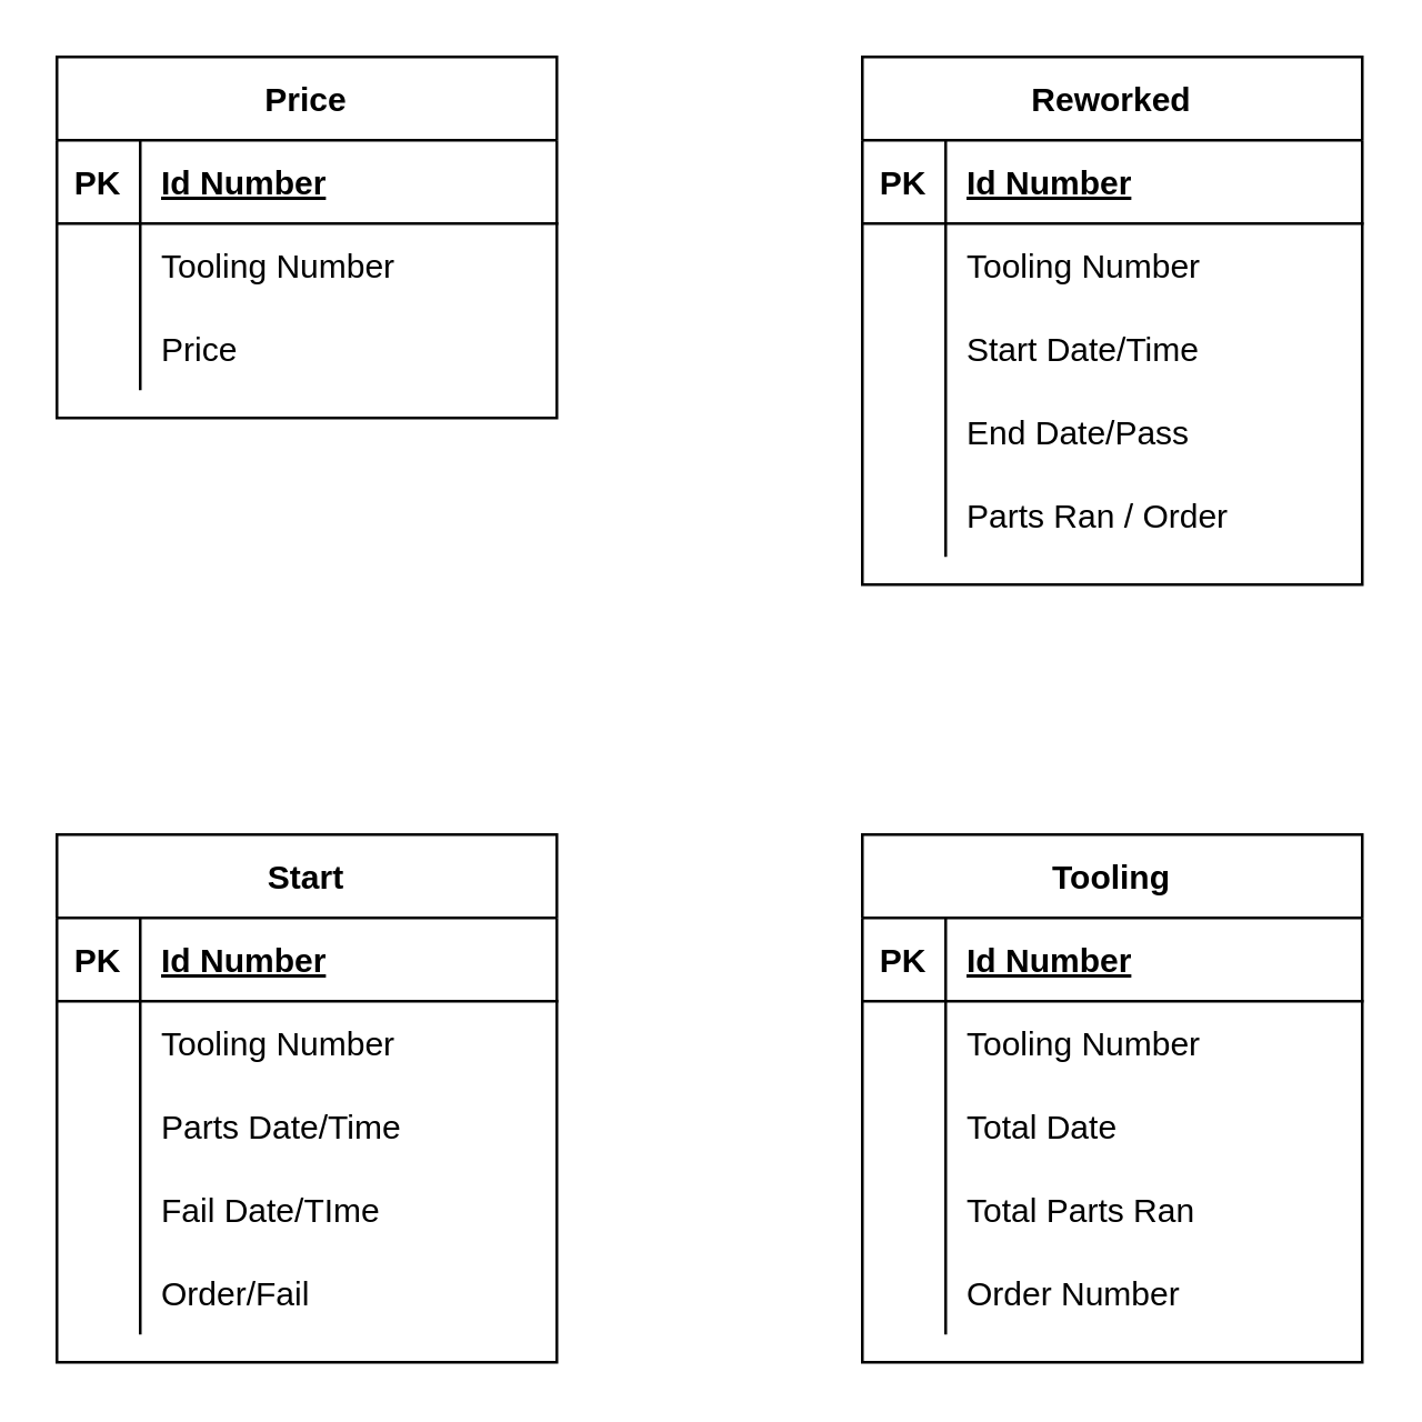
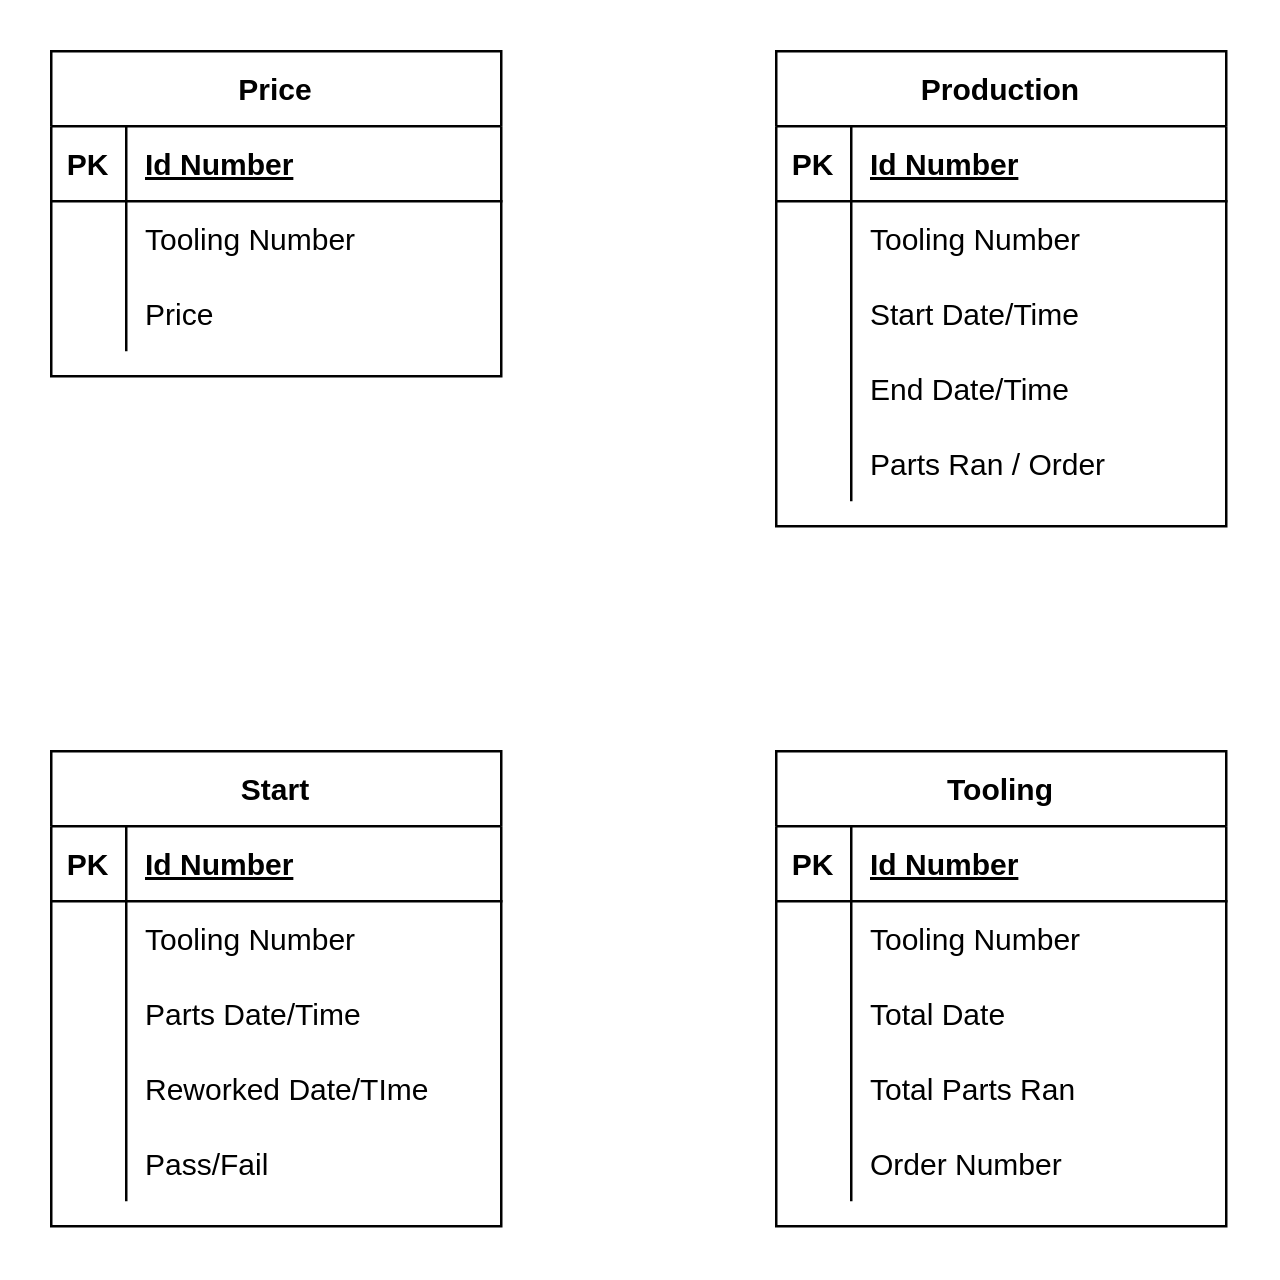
  <mxCell id="0" />
  <mxCell id="1" parent="0" />
  <mxCell id="2" value="Start" style="shape=table;startSize=30;container=1;collapsible=1;childLayout=tableLayout;fixedRows=1;rowLines=0;fontStyle=1;align=center;resizeLast=1;" parent="1" vertex="1"><mxGeometry x="20" y="300" width="180" height="190" as="geometry" /></mxCell>
  <mxCell id="3" value="" style="shape=tableRow;horizontal=0;startSize=0;swimlaneHead=0;swimlaneBody=0;fillColor=none;collapsible=0;dropTarget=0;points=[[0,0.5],[1,0.5]];portConstraint=eastwest;top=0;left=0;right=0;bottom=1;" parent="2" vertex="1"><mxGeometry y="30" width="180" height="30" as="geometry" /></mxCell>
  <mxCell id="4" value="PK" style="shape=partialRectangle;connectable=0;fillColor=none;top=0;left=0;bottom=0;right=0;fontStyle=1;overflow=hidden;" parent="3" vertex="1"><mxGeometry width="30" height="30" as="geometry"><mxRectangle width="30" height="30" as="alternateBounds" /></mxGeometry></mxCell>
  <mxCell id="5" value="Id Number" style="shape=partialRectangle;connectable=0;fillColor=none;top=0;left=0;bottom=0;right=0;align=left;spacingLeft=6;fontStyle=5;overflow=hidden;" parent="3" vertex="1"><mxGeometry x="30" width="150" height="30" as="geometry"><mxRectangle width="150" height="30" as="alternateBounds" /></mxGeometry></mxCell>
  <mxCell id="6" value="" style="shape=tableRow;horizontal=0;startSize=0;swimlaneHead=0;swimlaneBody=0;fillColor=none;collapsible=0;dropTarget=0;points=[[0,0.5],[1,0.5]];portConstraint=eastwest;top=0;left=0;right=0;bottom=0;" parent="2" vertex="1"><mxGeometry y="60" width="180" height="30" as="geometry" /></mxCell>
  <mxCell id="7" value="" style="shape=partialRectangle;connectable=0;fillColor=none;top=0;left=0;bottom=0;right=0;editable=1;overflow=hidden;" parent="6" vertex="1"><mxGeometry width="30" height="30" as="geometry"><mxRectangle width="30" height="30" as="alternateBounds" /></mxGeometry></mxCell>
  <mxCell id="8" value="Tooling Number" style="shape=partialRectangle;connectable=0;fillColor=none;top=0;left=0;bottom=0;right=0;align=left;spacingLeft=6;overflow=hidden;" parent="6" vertex="1"><mxGeometry x="30" width="150" height="30" as="geometry"><mxRectangle width="150" height="30" as="alternateBounds" /></mxGeometry></mxCell>
  <mxCell id="9" value="" style="shape=tableRow;horizontal=0;startSize=0;swimlaneHead=0;swimlaneBody=0;fillColor=none;collapsible=0;dropTarget=0;points=[[0,0.5],[1,0.5]];portConstraint=eastwest;top=0;left=0;right=0;bottom=0;" parent="2" vertex="1"><mxGeometry y="90" width="180" height="30" as="geometry" /></mxCell>
  <mxCell id="10" value="" style="shape=partialRectangle;connectable=0;fillColor=none;top=0;left=0;bottom=0;right=0;editable=1;overflow=hidden;" parent="9" vertex="1"><mxGeometry width="30" height="30" as="geometry"><mxRectangle width="30" height="30" as="alternateBounds" /></mxGeometry></mxCell>
  <mxCell id="11" value="Parts Date/Time" style="shape=partialRectangle;connectable=0;fillColor=none;top=0;left=0;bottom=0;right=0;align=left;spacingLeft=6;overflow=hidden;" parent="9" vertex="1"><mxGeometry x="30" width="150" height="30" as="geometry"><mxRectangle width="150" height="30" as="alternateBounds" /></mxGeometry></mxCell>
  <mxCell id="12" value="" style="shape=tableRow;horizontal=0;startSize=0;swimlaneHead=0;swimlaneBody=0;fillColor=none;collapsible=0;dropTarget=0;points=[[0,0.5],[1,0.5]];portConstraint=eastwest;top=0;left=0;right=0;bottom=0;" parent="2" vertex="1"><mxGeometry y="120" width="180" height="30" as="geometry" /></mxCell>
  <mxCell id="13" value="" style="shape=partialRectangle;connectable=0;fillColor=none;top=0;left=0;bottom=0;right=0;editable=1;overflow=hidden;" parent="12" vertex="1"><mxGeometry width="30" height="30" as="geometry"><mxRectangle width="30" height="30" as="alternateBounds" /></mxGeometry></mxCell>
- <mxCell id="14" value="Fail Date/TIme" style="shape=partialRectangle;connectable=0;fillColor=none;top=0;left=0;bottom=0;right=0;align=left;spacingLeft=6;overflow=hidden;" parent="12" vertex="1"><mxGeometry x="30" width="150" height="30" as="geometry"><mxRectangle width="150" height="30" as="alternateBounds" /></mxGeometry></mxCell>
+ <mxCell id="14" value="Reworked Date/TIme" style="shape=partialRectangle;connectable=0;fillColor=none;top=0;left=0;bottom=0;right=0;align=left;spacingLeft=6;overflow=hidden;" parent="12" vertex="1"><mxGeometry x="30" width="150" height="30" as="geometry"><mxRectangle width="150" height="30" as="alternateBounds" /></mxGeometry></mxCell>
  <mxCell id="15" value="" style="shape=tableRow;horizontal=0;startSize=0;swimlaneHead=0;swimlaneBody=0;fillColor=none;collapsible=0;dropTarget=0;points=[[0,0.5],[1,0.5]];portConstraint=eastwest;top=0;left=0;right=0;bottom=0;" vertex="1" parent="2"><mxGeometry y="150" width="180" height="30" as="geometry" /></mxCell>
  <mxCell id="16" value="" style="shape=partialRectangle;connectable=0;fillColor=none;top=0;left=0;bottom=0;right=0;editable=1;overflow=hidden;" vertex="1" parent="15"><mxGeometry width="30" height="30" as="geometry"><mxRectangle width="30" height="30" as="alternateBounds" /></mxGeometry></mxCell>
- <mxCell id="17" value="Order/Fail" style="shape=partialRectangle;connectable=0;fillColor=none;top=0;left=0;bottom=0;right=0;align=left;spacingLeft=6;overflow=hidden;" vertex="1" parent="15"><mxGeometry x="30" width="150" height="30" as="geometry"><mxRectangle width="150" height="30" as="alternateBounds" /></mxGeometry></mxCell>
- <mxCell id="18" value="Reworked" style="shape=table;startSize=30;container=1;collapsible=1;childLayout=tableLayout;fixedRows=1;rowLines=0;fontStyle=1;align=center;resizeLast=1;" parent="1" vertex="1"><mxGeometry x="310" y="20" width="180" height="190" as="geometry" /></mxCell>
+ <mxCell id="17" value="Pass/Fail" style="shape=partialRectangle;connectable=0;fillColor=none;top=0;left=0;bottom=0;right=0;align=left;spacingLeft=6;overflow=hidden;" vertex="1" parent="15"><mxGeometry x="30" width="150" height="30" as="geometry"><mxRectangle width="150" height="30" as="alternateBounds" /></mxGeometry></mxCell>
+ <mxCell id="18" value="Production" style="shape=table;startSize=30;container=1;collapsible=1;childLayout=tableLayout;fixedRows=1;rowLines=0;fontStyle=1;align=center;resizeLast=1;" parent="1" vertex="1"><mxGeometry x="310" y="20" width="180" height="190" as="geometry" /></mxCell>
  <mxCell id="19" value="" style="shape=tableRow;horizontal=0;startSize=0;swimlaneHead=0;swimlaneBody=0;fillColor=none;collapsible=0;dropTarget=0;points=[[0,0.5],[1,0.5]];portConstraint=eastwest;top=0;left=0;right=0;bottom=1;" parent="18" vertex="1"><mxGeometry y="30" width="180" height="30" as="geometry" /></mxCell>
  <mxCell id="20" value="PK" style="shape=partialRectangle;connectable=0;fillColor=none;top=0;left=0;bottom=0;right=0;fontStyle=1;overflow=hidden;" parent="19" vertex="1"><mxGeometry width="30" height="30" as="geometry"><mxRectangle width="30" height="30" as="alternateBounds" /></mxGeometry></mxCell>
  <mxCell id="21" value="Id Number" style="shape=partialRectangle;connectable=0;fillColor=none;top=0;left=0;bottom=0;right=0;align=left;spacingLeft=6;fontStyle=5;overflow=hidden;" parent="19" vertex="1"><mxGeometry x="30" width="150" height="30" as="geometry"><mxRectangle width="150" height="30" as="alternateBounds" /></mxGeometry></mxCell>
  <mxCell id="22" value="" style="shape=tableRow;horizontal=0;startSize=0;swimlaneHead=0;swimlaneBody=0;fillColor=none;collapsible=0;dropTarget=0;points=[[0,0.5],[1,0.5]];portConstraint=eastwest;top=0;left=0;right=0;bottom=0;" parent="18" vertex="1"><mxGeometry y="60" width="180" height="30" as="geometry" /></mxCell>
  <mxCell id="23" value="" style="shape=partialRectangle;connectable=0;fillColor=none;top=0;left=0;bottom=0;right=0;editable=1;overflow=hidden;" parent="22" vertex="1"><mxGeometry width="30" height="30" as="geometry"><mxRectangle width="30" height="30" as="alternateBounds" /></mxGeometry></mxCell>
  <mxCell id="24" value="Tooling Number" style="shape=partialRectangle;connectable=0;fillColor=none;top=0;left=0;bottom=0;right=0;align=left;spacingLeft=6;overflow=hidden;" parent="22" vertex="1"><mxGeometry x="30" width="150" height="30" as="geometry"><mxRectangle width="150" height="30" as="alternateBounds" /></mxGeometry></mxCell>
  <mxCell id="25" value="" style="shape=tableRow;horizontal=0;startSize=0;swimlaneHead=0;swimlaneBody=0;fillColor=none;collapsible=0;dropTarget=0;points=[[0,0.5],[1,0.5]];portConstraint=eastwest;top=0;left=0;right=0;bottom=0;" parent="18" vertex="1"><mxGeometry y="90" width="180" height="30" as="geometry" /></mxCell>
  <mxCell id="26" value="" style="shape=partialRectangle;connectable=0;fillColor=none;top=0;left=0;bottom=0;right=0;editable=1;overflow=hidden;" parent="25" vertex="1"><mxGeometry width="30" height="30" as="geometry"><mxRectangle width="30" height="30" as="alternateBounds" /></mxGeometry></mxCell>
  <mxCell id="27" value="Start Date/Time" style="shape=partialRectangle;connectable=0;fillColor=none;top=0;left=0;bottom=0;right=0;align=left;spacingLeft=6;overflow=hidden;" parent="25" vertex="1"><mxGeometry x="30" width="150" height="30" as="geometry"><mxRectangle width="150" height="30" as="alternateBounds" /></mxGeometry></mxCell>
  <mxCell id="28" value="" style="shape=tableRow;horizontal=0;startSize=0;swimlaneHead=0;swimlaneBody=0;fillColor=none;collapsible=0;dropTarget=0;points=[[0,0.5],[1,0.5]];portConstraint=eastwest;top=0;left=0;right=0;bottom=0;" parent="18" vertex="1"><mxGeometry y="120" width="180" height="30" as="geometry" /></mxCell>
  <mxCell id="29" value="" style="shape=partialRectangle;connectable=0;fillColor=none;top=0;left=0;bottom=0;right=0;editable=1;overflow=hidden;" parent="28" vertex="1"><mxGeometry width="30" height="30" as="geometry"><mxRectangle width="30" height="30" as="alternateBounds" /></mxGeometry></mxCell>
- <mxCell id="30" value="End Date/Pass" style="shape=partialRectangle;connectable=0;fillColor=none;top=0;left=0;bottom=0;right=0;align=left;spacingLeft=6;overflow=hidden;" parent="28" vertex="1"><mxGeometry x="30" width="150" height="30" as="geometry"><mxRectangle width="150" height="30" as="alternateBounds" /></mxGeometry></mxCell>
+ <mxCell id="30" value="End Date/Time" style="shape=partialRectangle;connectable=0;fillColor=none;top=0;left=0;bottom=0;right=0;align=left;spacingLeft=6;overflow=hidden;" parent="28" vertex="1"><mxGeometry x="30" width="150" height="30" as="geometry"><mxRectangle width="150" height="30" as="alternateBounds" /></mxGeometry></mxCell>
  <mxCell id="31" value="" style="shape=tableRow;horizontal=0;startSize=0;swimlaneHead=0;swimlaneBody=0;fillColor=none;collapsible=0;dropTarget=0;points=[[0,0.5],[1,0.5]];portConstraint=eastwest;top=0;left=0;right=0;bottom=0;" parent="18" vertex="1"><mxGeometry y="150" width="180" height="30" as="geometry" /></mxCell>
  <mxCell id="32" value="" style="shape=partialRectangle;connectable=0;fillColor=none;top=0;left=0;bottom=0;right=0;editable=1;overflow=hidden;" parent="31" vertex="1"><mxGeometry width="30" height="30" as="geometry"><mxRectangle width="30" height="30" as="alternateBounds" /></mxGeometry></mxCell>
  <mxCell id="33" value="Parts Ran / Order" style="shape=partialRectangle;connectable=0;fillColor=none;top=0;left=0;bottom=0;right=0;align=left;spacingLeft=6;overflow=hidden;" parent="31" vertex="1"><mxGeometry x="30" width="150" height="30" as="geometry"><mxRectangle width="150" height="30" as="alternateBounds" /></mxGeometry></mxCell>
  <mxCell id="34" value="Tooling" style="shape=table;startSize=30;container=1;collapsible=1;childLayout=tableLayout;fixedRows=1;rowLines=0;fontStyle=1;align=center;resizeLast=1;" vertex="1" parent="1"><mxGeometry x="310" y="300" width="180" height="190" as="geometry" /></mxCell>
  <mxCell id="35" value="" style="shape=tableRow;horizontal=0;startSize=0;swimlaneHead=0;swimlaneBody=0;fillColor=none;collapsible=0;dropTarget=0;points=[[0,0.5],[1,0.5]];portConstraint=eastwest;top=0;left=0;right=0;bottom=1;" vertex="1" parent="34"><mxGeometry y="30" width="180" height="30" as="geometry" /></mxCell>
  <mxCell id="36" value="PK" style="shape=partialRectangle;connectable=0;fillColor=none;top=0;left=0;bottom=0;right=0;fontStyle=1;overflow=hidden;" vertex="1" parent="35"><mxGeometry width="30" height="30" as="geometry"><mxRectangle width="30" height="30" as="alternateBounds" /></mxGeometry></mxCell>
  <mxCell id="37" value="Id Number" style="shape=partialRectangle;connectable=0;fillColor=none;top=0;left=0;bottom=0;right=0;align=left;spacingLeft=6;fontStyle=5;overflow=hidden;" vertex="1" parent="35"><mxGeometry x="30" width="150" height="30" as="geometry"><mxRectangle width="150" height="30" as="alternateBounds" /></mxGeometry></mxCell>
  <mxCell id="38" value="" style="shape=tableRow;horizontal=0;startSize=0;swimlaneHead=0;swimlaneBody=0;fillColor=none;collapsible=0;dropTarget=0;points=[[0,0.5],[1,0.5]];portConstraint=eastwest;top=0;left=0;right=0;bottom=0;" vertex="1" parent="34"><mxGeometry y="60" width="180" height="30" as="geometry" /></mxCell>
  <mxCell id="39" value="" style="shape=partialRectangle;connectable=0;fillColor=none;top=0;left=0;bottom=0;right=0;editable=1;overflow=hidden;" vertex="1" parent="38"><mxGeometry width="30" height="30" as="geometry"><mxRectangle width="30" height="30" as="alternateBounds" /></mxGeometry></mxCell>
  <mxCell id="40" value="Tooling Number" style="shape=partialRectangle;connectable=0;fillColor=none;top=0;left=0;bottom=0;right=0;align=left;spacingLeft=6;overflow=hidden;" vertex="1" parent="38"><mxGeometry x="30" width="150" height="30" as="geometry"><mxRectangle width="150" height="30" as="alternateBounds" /></mxGeometry></mxCell>
  <mxCell id="41" value="" style="shape=tableRow;horizontal=0;startSize=0;swimlaneHead=0;swimlaneBody=0;fillColor=none;collapsible=0;dropTarget=0;points=[[0,0.5],[1,0.5]];portConstraint=eastwest;top=0;left=0;right=0;bottom=0;" parent="34" vertex="1"><mxGeometry y="90" width="180" height="30" as="geometry" /></mxCell>
  <mxCell id="42" value="" style="shape=partialRectangle;connectable=0;fillColor=none;top=0;left=0;bottom=0;right=0;editable=1;overflow=hidden;" parent="41" vertex="1"><mxGeometry width="30" height="30" as="geometry"><mxRectangle width="30" height="30" as="alternateBounds" /></mxGeometry></mxCell>
  <mxCell id="43" value="Total Date" style="shape=partialRectangle;connectable=0;fillColor=none;top=0;left=0;bottom=0;right=0;align=left;spacingLeft=6;overflow=hidden;" parent="41" vertex="1"><mxGeometry x="30" width="150" height="30" as="geometry"><mxRectangle width="150" height="30" as="alternateBounds" /></mxGeometry></mxCell>
  <mxCell id="44" value="" style="shape=tableRow;horizontal=0;startSize=0;swimlaneHead=0;swimlaneBody=0;fillColor=none;collapsible=0;dropTarget=0;points=[[0,0.5],[1,0.5]];portConstraint=eastwest;top=0;left=0;right=0;bottom=0;" parent="34" vertex="1"><mxGeometry y="120" width="180" height="30" as="geometry" /></mxCell>
  <mxCell id="45" value="" style="shape=partialRectangle;connectable=0;fillColor=none;top=0;left=0;bottom=0;right=0;editable=1;overflow=hidden;" parent="44" vertex="1"><mxGeometry width="30" height="30" as="geometry"><mxRectangle width="30" height="30" as="alternateBounds" /></mxGeometry></mxCell>
  <mxCell id="46" value="Total Parts Ran" style="shape=partialRectangle;connectable=0;fillColor=none;top=0;left=0;bottom=0;right=0;align=left;spacingLeft=6;overflow=hidden;" parent="44" vertex="1"><mxGeometry x="30" width="150" height="30" as="geometry"><mxRectangle width="150" height="30" as="alternateBounds" /></mxGeometry></mxCell>
  <mxCell id="47" value="" style="shape=tableRow;horizontal=0;startSize=0;swimlaneHead=0;swimlaneBody=0;fillColor=none;collapsible=0;dropTarget=0;points=[[0,0.5],[1,0.5]];portConstraint=eastwest;top=0;left=0;right=0;bottom=0;" vertex="1" parent="34"><mxGeometry y="150" width="180" height="30" as="geometry" /></mxCell>
  <mxCell id="48" value="" style="shape=partialRectangle;connectable=0;fillColor=none;top=0;left=0;bottom=0;right=0;editable=1;overflow=hidden;" vertex="1" parent="47"><mxGeometry width="30" height="30" as="geometry"><mxRectangle width="30" height="30" as="alternateBounds" /></mxGeometry></mxCell>
  <mxCell id="49" value="Order Number" style="shape=partialRectangle;connectable=0;fillColor=none;top=0;left=0;bottom=0;right=0;align=left;spacingLeft=6;overflow=hidden;" vertex="1" parent="47"><mxGeometry x="30" width="150" height="30" as="geometry"><mxRectangle width="150" height="30" as="alternateBounds" /></mxGeometry></mxCell>
  <mxCell id="50" value="Price" style="shape=table;startSize=30;container=1;collapsible=1;childLayout=tableLayout;fixedRows=1;rowLines=0;fontStyle=1;align=center;resizeLast=1;" vertex="1" parent="1"><mxGeometry x="20" y="20" width="180" height="130" as="geometry" /></mxCell>
  <mxCell id="51" value="" style="shape=tableRow;horizontal=0;startSize=0;swimlaneHead=0;swimlaneBody=0;fillColor=none;collapsible=0;dropTarget=0;points=[[0,0.5],[1,0.5]];portConstraint=eastwest;top=0;left=0;right=0;bottom=1;" vertex="1" parent="50"><mxGeometry y="30" width="180" height="30" as="geometry" /></mxCell>
  <mxCell id="52" value="PK" style="shape=partialRectangle;connectable=0;fillColor=none;top=0;left=0;bottom=0;right=0;fontStyle=1;overflow=hidden;" vertex="1" parent="51"><mxGeometry width="30" height="30" as="geometry"><mxRectangle width="30" height="30" as="alternateBounds" /></mxGeometry></mxCell>
  <mxCell id="53" value="Id Number" style="shape=partialRectangle;connectable=0;fillColor=none;top=0;left=0;bottom=0;right=0;align=left;spacingLeft=6;fontStyle=5;overflow=hidden;" vertex="1" parent="51"><mxGeometry x="30" width="150" height="30" as="geometry"><mxRectangle width="150" height="30" as="alternateBounds" /></mxGeometry></mxCell>
  <mxCell id="54" value="" style="shape=tableRow;horizontal=0;startSize=0;swimlaneHead=0;swimlaneBody=0;fillColor=none;collapsible=0;dropTarget=0;points=[[0,0.5],[1,0.5]];portConstraint=eastwest;top=0;left=0;right=0;bottom=0;" vertex="1" parent="50"><mxGeometry y="60" width="180" height="30" as="geometry" /></mxCell>
  <mxCell id="55" value="" style="shape=partialRectangle;connectable=0;fillColor=none;top=0;left=0;bottom=0;right=0;editable=1;overflow=hidden;" vertex="1" parent="54"><mxGeometry width="30" height="30" as="geometry"><mxRectangle width="30" height="30" as="alternateBounds" /></mxGeometry></mxCell>
  <mxCell id="56" value="Tooling Number" style="shape=partialRectangle;connectable=0;fillColor=none;top=0;left=0;bottom=0;right=0;align=left;spacingLeft=6;overflow=hidden;" vertex="1" parent="54"><mxGeometry x="30" width="150" height="30" as="geometry"><mxRectangle width="150" height="30" as="alternateBounds" /></mxGeometry></mxCell>
  <mxCell id="57" value="" style="shape=tableRow;horizontal=0;startSize=0;swimlaneHead=0;swimlaneBody=0;fillColor=none;collapsible=0;dropTarget=0;points=[[0,0.5],[1,0.5]];portConstraint=eastwest;top=0;left=0;right=0;bottom=0;" vertex="1" parent="50"><mxGeometry y="90" width="180" height="30" as="geometry" /></mxCell>
  <mxCell id="58" value="" style="shape=partialRectangle;connectable=0;fillColor=none;top=0;left=0;bottom=0;right=0;editable=1;overflow=hidden;" vertex="1" parent="57"><mxGeometry width="30" height="30" as="geometry"><mxRectangle width="30" height="30" as="alternateBounds" /></mxGeometry></mxCell>
  <mxCell id="59" value="Price" style="shape=partialRectangle;connectable=0;fillColor=none;top=0;left=0;bottom=0;right=0;align=left;spacingLeft=6;overflow=hidden;" vertex="1" parent="57"><mxGeometry x="30" width="150" height="30" as="geometry"><mxRectangle width="150" height="30" as="alternateBounds" /></mxGeometry></mxCell>
